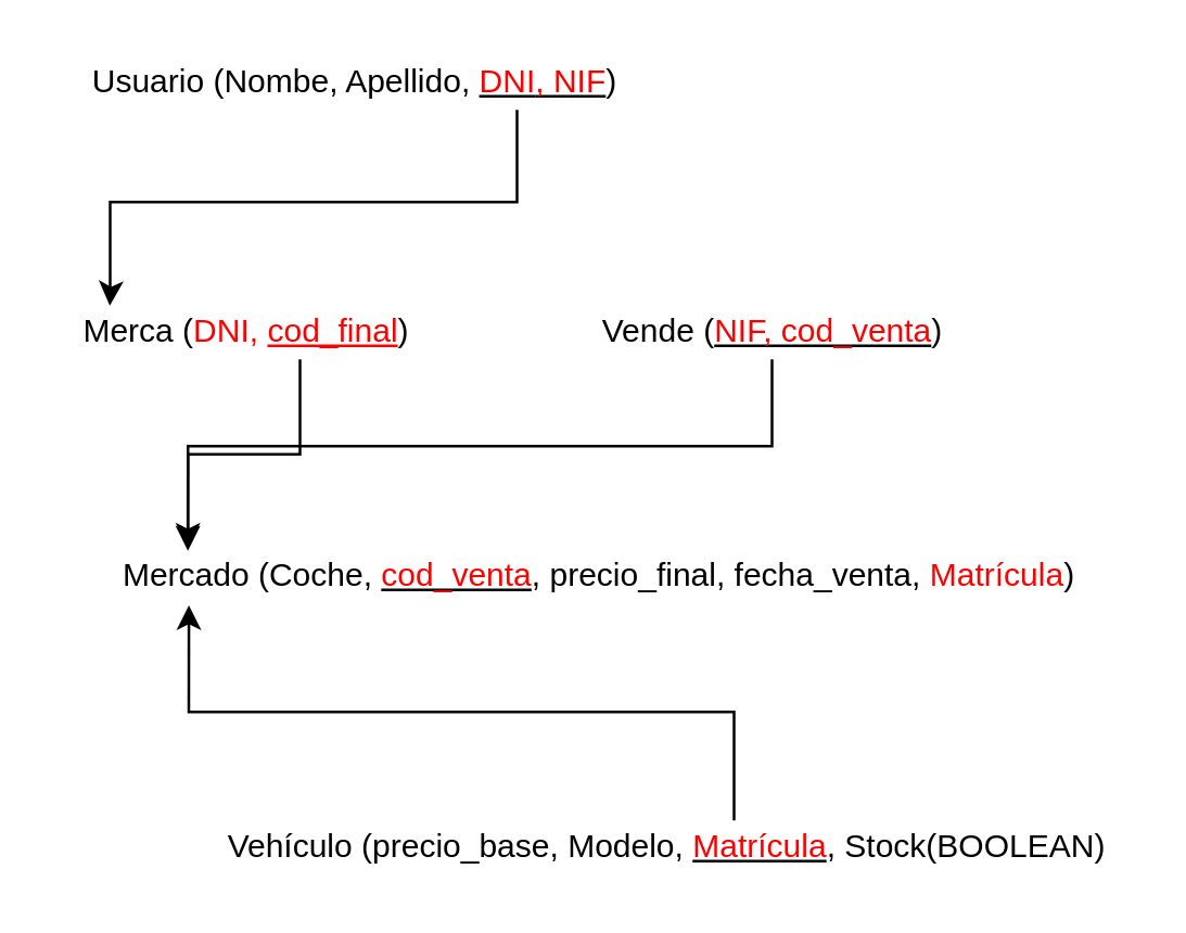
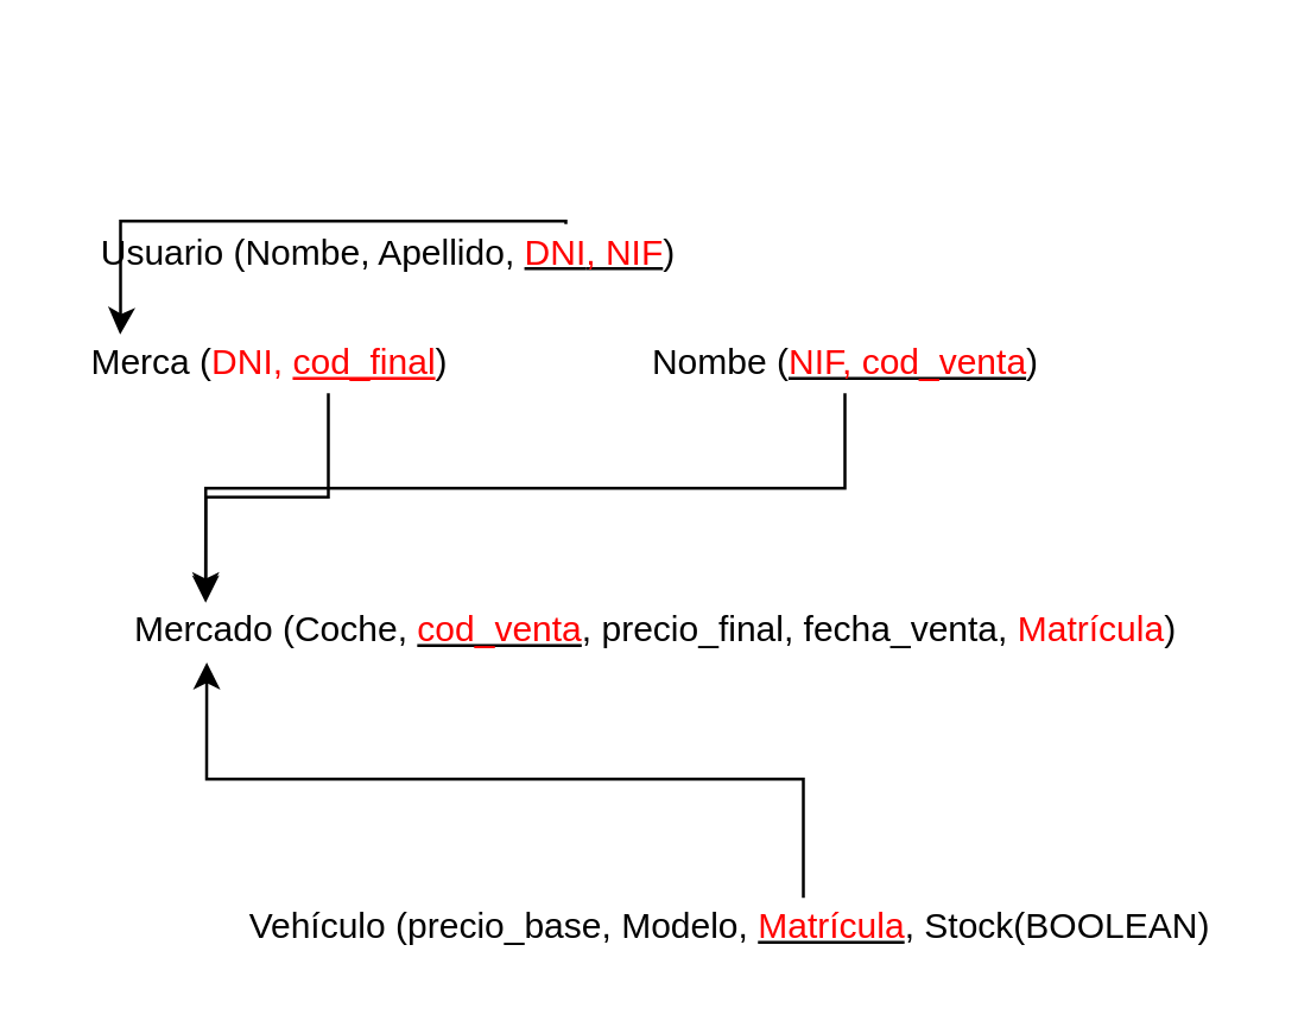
  <mxCell id="0" />
  <mxCell id="1" parent="0" />
  <mxCell id="2" style="edgeStyle=orthogonalEdgeStyle;rounded=0;orthogonalLoop=1;jettySize=auto;html=1;entryX=0.142;entryY=0.01;entryDx=0;entryDy=0;entryPerimeter=0;" edge="1" parent="1" source="3" target="9"><mxGeometry relative="1" as="geometry"><Array as="points"><mxPoint x="190" y="74" /><mxPoint x="40" y="74" /><mxPoint x="40" y="110" /></Array></mxGeometry></mxCell>
- <mxCell id="3" value="Usuario (Nombe, Apellido,&amp;nbsp;&lt;u&gt;&lt;font color=&quot;#ff0000&quot;&gt;DNI&lt;/font&gt;&lt;/u&gt;&lt;u&gt;&lt;font color=&quot;#ff0000&quot;&gt;, NIF&lt;/font&gt;&lt;/u&gt;)" style="text;html=1;align=center;verticalAlign=middle;resizable=0;points=[];autosize=1;strokeColor=none;fillColor=none;" parent="1" vertex="1"><mxGeometry x="25" y="20" width="210" height="20" as="geometry" /></mxCell>
+ <mxCell id="3" value="Usuario (Nombe, Apellido,&amp;nbsp;&lt;u&gt;&lt;font color=&quot;#ff0000&quot;&gt;DNI&lt;/font&gt;&lt;/u&gt;&lt;u&gt;&lt;font color=&quot;#ff0000&quot;&gt;, NIF&lt;/font&gt;&lt;/u&gt;)" style="text;html=1;align=center;verticalAlign=middle;resizable=0;points=[];autosize=1;strokeColor=none;fillColor=none;" parent="1" vertex="1"><mxGeometry x="25" y="75" width="210" height="20" as="geometry" /></mxCell>
  <mxCell id="4" value="Mercado (Coche, &lt;u&gt;&lt;font color=&quot;#ff0000&quot;&gt;cod_venta&lt;/font&gt;&lt;/u&gt;, precio_final, fecha_venta, &lt;font color=&quot;#ff0000&quot;&gt;Matrícula&lt;/font&gt;)" style="text;html=1;align=center;verticalAlign=middle;resizable=0;points=[];autosize=1;strokeColor=none;fillColor=none;" parent="1" vertex="1"><mxGeometry x="35" y="202" width="370" height="20" as="geometry" /></mxCell>
  <mxCell id="5" value="Vehículo (precio_base, Modelo, &lt;u&gt;&lt;font color=&quot;#ff0000&quot;&gt;Matrícula&lt;/font&gt;&lt;/u&gt;, Stock(BOOLEAN)" style="text;html=1;align=center;verticalAlign=middle;resizable=0;points=[];autosize=1;strokeColor=none;fillColor=none;" parent="1" vertex="1"><mxGeometry x="75" y="302" width="340" height="20" as="geometry" /></mxCell>
  <mxCell id="6" style="edgeStyle=orthogonalEdgeStyle;rounded=0;orthogonalLoop=1;jettySize=auto;html=1;entryX=0.091;entryY=-0.029;entryDx=0;entryDy=0;entryPerimeter=0;" edge="1" parent="1" source="7" target="4"><mxGeometry relative="1" as="geometry"><Array as="points"><mxPoint x="284" y="164" /><mxPoint x="69" y="164" /><mxPoint x="69" y="201" /></Array></mxGeometry></mxCell>
- <mxCell id="7" value="Vende (&lt;u&gt;&lt;font color=&quot;#ff0000&quot;&gt;NIF, cod_venta&lt;/font&gt;&lt;/u&gt;)" style="text;html=1;align=center;verticalAlign=middle;resizable=0;points=[];autosize=1;strokeColor=none;fillColor=none;" parent="1" vertex="1"><mxGeometry x="214" y="112" width="140" height="20" as="geometry" /></mxCell>
+ <mxCell id="7" value="Nombe (&lt;u&gt;&lt;font color=&quot;#ff0000&quot;&gt;NIF, cod_venta&lt;/font&gt;&lt;/u&gt;)" style="text;html=1;align=center;verticalAlign=middle;resizable=0;points=[];autosize=1;strokeColor=none;fillColor=none;" parent="1" vertex="1"><mxGeometry x="214" y="112" width="140" height="20" as="geometry" /></mxCell>
  <mxCell id="8" style="edgeStyle=orthogonalEdgeStyle;rounded=0;orthogonalLoop=1;jettySize=auto;html=1;entryX=0.091;entryY=0.029;entryDx=0;entryDy=0;entryPerimeter=0;" edge="1" parent="1" source="9" target="4"><mxGeometry relative="1" as="geometry"><Array as="points"><mxPoint x="110" y="167" /><mxPoint x="69" y="167" /><mxPoint x="69" y="203" /></Array></mxGeometry></mxCell>
  <mxCell id="9" value="Merca (&lt;font color=&quot;#ff0000&quot;&gt;DNI, &lt;u&gt;cod_final&lt;/u&gt;&lt;/font&gt;)" style="text;html=1;align=center;verticalAlign=middle;resizable=0;points=[];autosize=1;strokeColor=none;fillColor=none;" parent="1" vertex="1"><mxGeometry x="20" y="112" width="140" height="20" as="geometry" /></mxCell>
  <mxCell id="10" style="edgeStyle=orthogonalEdgeStyle;rounded=0;orthogonalLoop=1;jettySize=auto;html=1;entryX=0.092;entryY=1.033;entryDx=0;entryDy=0;entryPerimeter=0;" parent="1" source="5" target="4" edge="1"><mxGeometry relative="1" as="geometry"><Array as="points"><mxPoint x="270" y="262" /><mxPoint x="69" y="262" /></Array></mxGeometry></mxCell>
